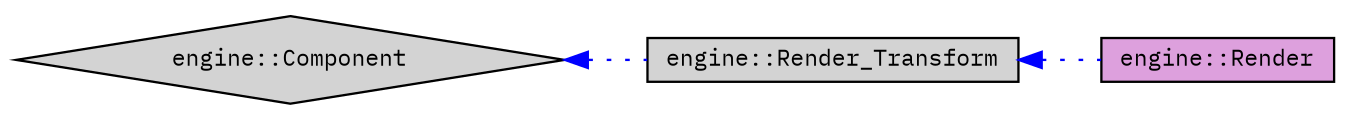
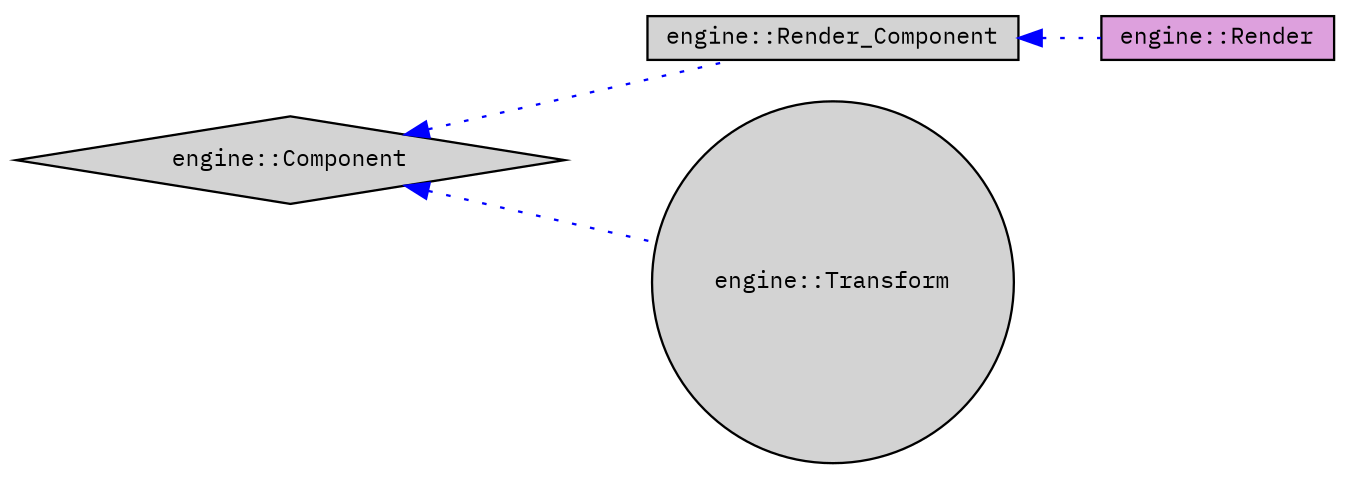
  digraph {
    fontname="IBM Plex Mono"
    rankdir=LR
    node [color=black fillcolor=lightgrey fontname="IBM Plex Mono" fontsize=10 shape=box style=filled]
    edge [color=blue dir=back fontname="IBM Plex Mono" fontsize=10 labelfontname=Helvetica labelfontsize=10 style=dotted]
    n1 [height=0.2 label="engine::Component" shape=diamond width=0.4]
-   n2 [height=0.2 label="engine::Render_Transform" width=0.4]
+   n2 [height=0.2 label="engine::Render_Component" width=0.4]
+   n3 [height=0.2 label="engine::Transform" shape=circle width=0.4]
    n4 [fillcolor=plum height=0.2 label="engine::Render" width=0.4]
    n1 -> n2
+   n1 -> n3
    n2 -> n4
  }
